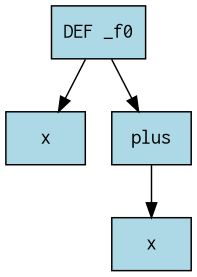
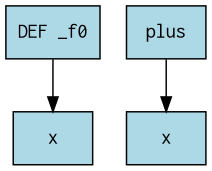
  digraph {
    node [fillcolor=lightblue fontname=courier shape=rectangle style=filled]
    n1 [label="DEF _f0"]
    n2 [label=x]
    n3 [label=plus]
    n4 [label=x]
    n1 -> n2
-   n1 -> n3
    n3 -> n4
  }
